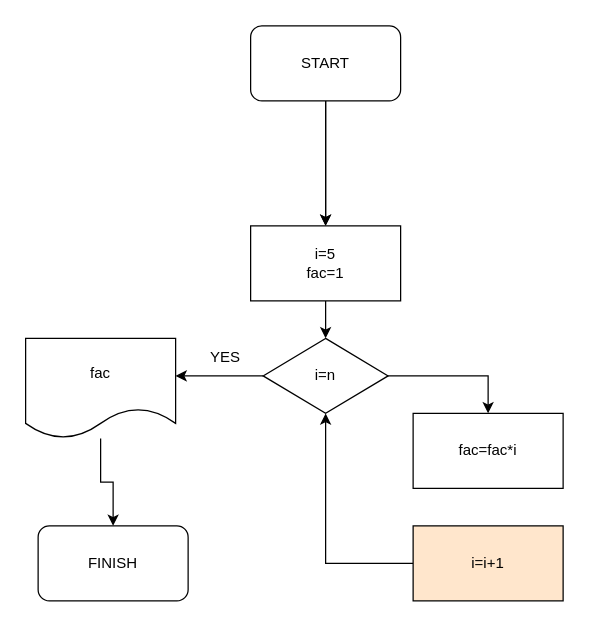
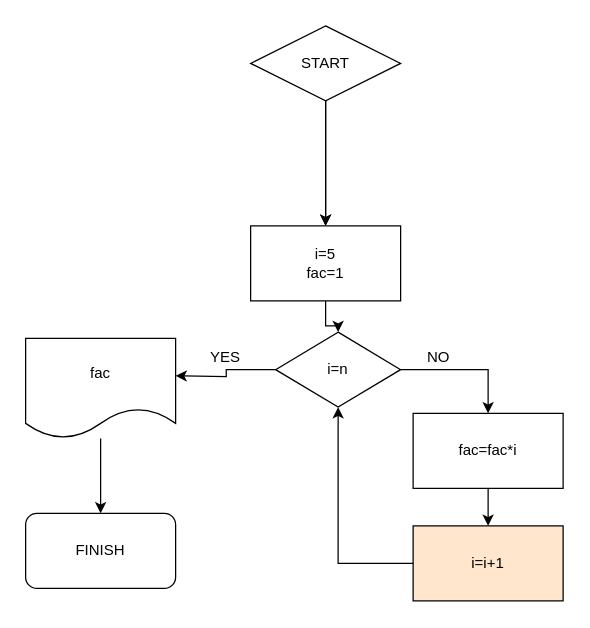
  <mxCell id="0" />
  <mxCell id="1" parent="0" />
  <mxCell id="2" value="" style="edgeStyle=orthogonalEdgeStyle;rounded=0;orthogonalLoop=1;jettySize=auto;html=1;" edge="1" parent="1" source="4" target="6"><mxGeometry relative="1" as="geometry" /></mxCell>
  <mxCell id="3" value="" style="edgeStyle=orthogonalEdgeStyle;rounded=0;orthogonalLoop=1;jettySize=auto;html=1;" edge="1" parent="1" source="4" target="6"><mxGeometry relative="1" as="geometry" /></mxCell>
- <mxCell id="4" value="START" style="rounded=1;whiteSpace=wrap;html=1;" vertex="1" parent="1"><mxGeometry x="200" y="20" width="120" height="60" as="geometry" /></mxCell>
+ <mxCell id="4" value="START" style="rhombus;whiteSpace=wrap;html=1;" vertex="1" parent="1"><mxGeometry x="200" y="20" width="120" height="60" as="geometry" /></mxCell>
  <mxCell id="5" value="" style="edgeStyle=orthogonalEdgeStyle;rounded=0;orthogonalLoop=1;jettySize=auto;html=1;" edge="1" parent="1" source="6" target="9"><mxGeometry relative="1" as="geometry" /></mxCell>
  <mxCell id="6" value="i=5&lt;br&gt;fac=1" style="rounded=0;whiteSpace=wrap;html=1;" vertex="1" parent="1"><mxGeometry x="200" y="180" width="120" height="60" as="geometry" /></mxCell>
  <mxCell id="7" style="edgeStyle=orthogonalEdgeStyle;rounded=0;orthogonalLoop=1;jettySize=auto;html=1;entryX=0.5;entryY=0;entryDx=0;entryDy=0;" edge="1" parent="1" source="9" target="12"><mxGeometry relative="1" as="geometry"><mxPoint x="400" y="300" as="targetPoint" /></mxGeometry></mxCell>
  <mxCell id="8" value="" style="edgeStyle=orthogonalEdgeStyle;rounded=0;orthogonalLoop=1;jettySize=auto;html=1;" edge="1" parent="1" source="9"><mxGeometry relative="1" as="geometry"><mxPoint x="140" y="300" as="targetPoint" /></mxGeometry></mxCell>
- <mxCell id="9" value="i=n" style="rhombus;whiteSpace=wrap;html=1;" vertex="1" parent="1"><mxGeometry x="210" y="270" width="100" height="60" as="geometry" /></mxCell>
+ <mxCell id="9" value="i=n" style="rhombus;whiteSpace=wrap;html=1;" vertex="1" parent="1"><mxGeometry x="220" y="265" width="100" height="60" as="geometry" /></mxCell>
+ <mxCell id="10" value="NO" style="text;html=1;align=center;verticalAlign=middle;resizable=0;points=[];autosize=1;strokeColor=none;fillColor=none;" vertex="1" parent="1"><mxGeometry x="330" y="270" width="40" height="30" as="geometry" /></mxCell>
+ <mxCell id="11" value="" style="edgeStyle=orthogonalEdgeStyle;rounded=0;orthogonalLoop=1;jettySize=auto;html=1;" edge="1" parent="1" source="12" target="14"><mxGeometry relative="1" as="geometry" /></mxCell>
  <mxCell id="12" value="fac=fac*i" style="rounded=0;whiteSpace=wrap;html=1;" vertex="1" parent="1"><mxGeometry x="330" y="330" width="120" height="60" as="geometry" /></mxCell>
  <mxCell id="13" style="edgeStyle=orthogonalEdgeStyle;rounded=0;orthogonalLoop=1;jettySize=auto;html=1;entryX=0.5;entryY=1;entryDx=0;entryDy=0;" edge="1" parent="1" source="14" target="9"><mxGeometry relative="1" as="geometry" /></mxCell>
  <mxCell id="14" value="i=i+1" style="rounded=0;whiteSpace=wrap;html=1;fillColor=#ffe6cc;" vertex="1" parent="1"><mxGeometry x="330" y="420" width="120" height="60" as="geometry" /></mxCell>
  <mxCell id="15" value="YES" style="text;html=1;strokeColor=none;fillColor=none;align=center;verticalAlign=middle;whiteSpace=wrap;rounded=0;" vertex="1" parent="1"><mxGeometry x="150" y="270" width="60" height="30" as="geometry" /></mxCell>
  <mxCell id="16" value="" style="edgeStyle=orthogonalEdgeStyle;rounded=0;orthogonalLoop=1;jettySize=auto;html=1;" edge="1" parent="1" source="17" target="18"><mxGeometry relative="1" as="geometry" /></mxCell>
  <mxCell id="17" value="fac" style="shape=document;whiteSpace=wrap;html=1;boundedLbl=1;" vertex="1" parent="1"><mxGeometry x="20" y="270" width="120" height="80" as="geometry" /></mxCell>
- <mxCell id="18" value="FINISH" style="rounded=1;whiteSpace=wrap;html=1;" vertex="1" parent="1"><mxGeometry x="30" y="420" width="120" height="60" as="geometry" /></mxCell>
+ <mxCell id="18" value="FINISH" style="rounded=1;whiteSpace=wrap;html=1;" vertex="1" parent="1"><mxGeometry x="20" y="410" width="120" height="60" as="geometry" /></mxCell>
